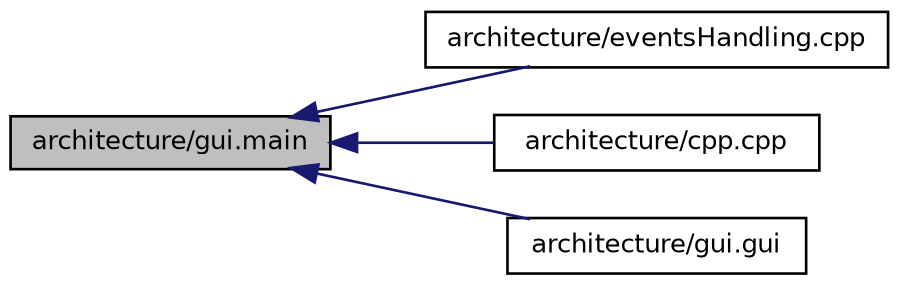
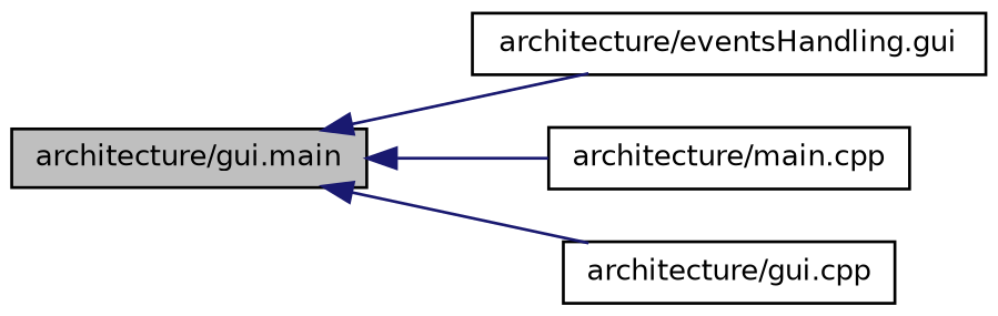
  digraph {
    rankdir=LR
    node [color=black fillcolor=white fontname=Helvetica fontsize=10 shape=record style=filled]
    edge [color=midnightblue dir=back fontname=Helvetica fontsize=10 labelfontname=Helvetica labelfontsize=10 style=solid]
    n1 [fillcolor=grey75 fontcolor=black height=0.2 label="architecture/gui.main" width=0.4]
-   n2 [height=0.2 label="architecture/eventsHandling.cpp" width=0.4]
-   n3 [height=0.2 label="architecture/cpp.cpp" width=0.4]
-   n4 [height=0.2 label="architecture/gui.gui" width=0.4]
+   n2 [height=0.2 label="architecture/eventsHandling.gui" width=0.4]
+   n3 [height=0.2 label="architecture/main.cpp" width=0.4]
+   n4 [height=0.2 label="architecture/gui.cpp" width=0.4]
    n1 -> n2
    n1 -> n3
    n1 -> n4
  }
